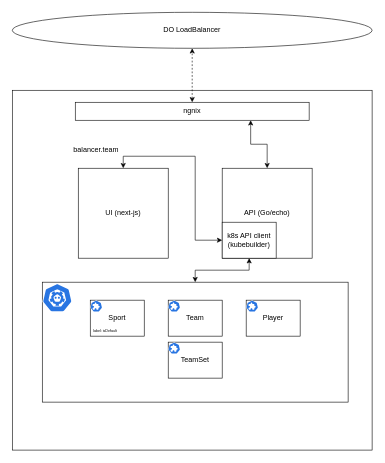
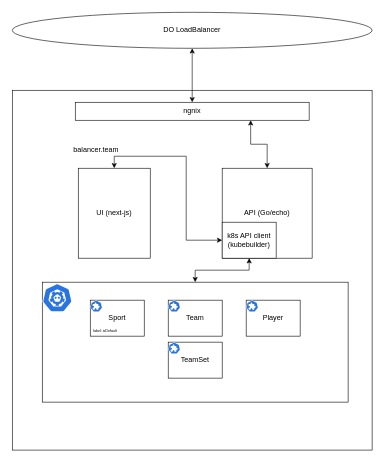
  <mxCell id="0" />
  <mxCell id="1" value="main boxes" parent="0" />
  <mxCell id="2" value="&lt;div style=&quot;text-align: right&quot;&gt;&lt;br&gt;&lt;/div&gt;&lt;div style=&quot;text-align: justify&quot;&gt;&lt;/div&gt;" style="rounded=0;whiteSpace=wrap;html=1;align=left;" parent="1" vertex="1"><mxGeometry x="20" y="150" width="600" height="600" as="geometry" /></mxCell>
  <mxCell id="3" value="DO LoadBalancer" style="ellipse;whiteSpace=wrap;html=1;" parent="1" vertex="1"><mxGeometry x="20" y="20" width="600" height="60" as="geometry" /></mxCell>
  <mxCell id="4" parent="0" />
  <mxCell id="5" style="edgeStyle=orthogonalEdgeStyle;rounded=0;orthogonalLoop=1;jettySize=auto;html=1;exitX=0.75;exitY=1;exitDx=0;exitDy=0;entryX=0.5;entryY=0;entryDx=0;entryDy=0;startArrow=classic;startFill=1;" parent="4" source="6" target="9" edge="1"><mxGeometry relative="1" as="geometry" /></mxCell>
  <mxCell id="6" value="ngnix" style="rounded=0;whiteSpace=wrap;html=1;" parent="4" vertex="1"><mxGeometry x="125" y="170" width="390" height="30" as="geometry" /></mxCell>
  <mxCell id="7" style="edgeStyle=orthogonalEdgeStyle;rounded=0;orthogonalLoop=1;jettySize=auto;html=1;exitX=0.5;exitY=0;exitDx=0;exitDy=0;startArrow=classic;startFill=1;" parent="4" source="8" target="12" edge="1"><mxGeometry relative="1" as="geometry" /></mxCell>
- <mxCell id="8" value="UI (next-js)" style="rounded=0;whiteSpace=wrap;html=1;" parent="4" vertex="1"><mxGeometry x="130" y="280" width="150" height="150" as="geometry" /></mxCell>
+ <mxCell id="8" value="UI (next-js)" style="rounded=0;whiteSpace=wrap;html=1;" parent="4" vertex="1"><mxGeometry x="130" y="280" width="120" height="150" as="geometry" /></mxCell>
  <mxCell id="9" value="API (Go/echo)" style="rounded=0;whiteSpace=wrap;html=1;" parent="4" vertex="1"><mxGeometry x="370" y="280" width="150" height="150" as="geometry" /></mxCell>
  <mxCell id="10" value="balancer.team" style="text;html=1;strokeColor=none;fillColor=none;align=center;verticalAlign=middle;whiteSpace=wrap;rounded=0;" parent="4" vertex="1"><mxGeometry x="140" y="240" width="40" height="20" as="geometry" /></mxCell>
- <mxCell id="11" value="" style="endArrow=classic;startArrow=classic;html=1;entryX=0.5;entryY=1;entryDx=0;entryDy=0;exitX=0.5;exitY=0;exitDx=0;exitDy=0;dashed=1;" parent="4" source="6" target="3" edge="1"><mxGeometry width="50" height="50" relative="1" as="geometry"><mxPoint x="290" y="140" as="sourcePoint" /><mxPoint x="340" y="90" as="targetPoint" /></mxGeometry></mxCell>
+ <mxCell id="11" value="" style="endArrow=classic;startArrow=classic;html=1;entryX=0.5;entryY=1;entryDx=0;entryDy=0;exitX=0.5;exitY=0;exitDx=0;exitDy=0;" parent="4" source="6" target="3" edge="1"><mxGeometry width="50" height="50" relative="1" as="geometry"><mxPoint x="290" y="140" as="sourcePoint" /><mxPoint x="340" y="90" as="targetPoint" /></mxGeometry></mxCell>
  <mxCell id="12" value="k8s API client (kubebuilder)" style="rounded=0;whiteSpace=wrap;html=1;" parent="4" vertex="1"><mxGeometry x="370" y="370" width="90" height="60" as="geometry" /></mxCell>
  <mxCell id="13" value="services" parent="0" />
  <mxCell id="14" value="etcd" parent="0" />
  <mxCell id="15" value="" style="group;fontSize=8;" parent="14" vertex="1" connectable="0"><mxGeometry x="70" y="470" width="510" height="200" as="geometry" /></mxCell>
  <mxCell id="16" value="" style="rounded=0;whiteSpace=wrap;html=1;" parent="15" vertex="1"><mxGeometry width="510" height="200" as="geometry" /></mxCell>
  <mxCell id="17" value="" style="html=1;dashed=0;whitespace=wrap;fillColor=#2875E2;strokeColor=#ffffff;points=[[0.005,0.63,0],[0.1,0.2,0],[0.9,0.2,0],[0.5,0,0],[0.995,0.63,0],[0.72,0.99,0],[0.5,1,0],[0.28,0.99,0]];shape=mxgraph.kubernetes.icon;prIcon=etcd" parent="15" vertex="1"><mxGeometry y="2" width="50" height="48" as="geometry" /></mxCell>
  <mxCell id="18" value="" style="group" parent="15" vertex="1" connectable="0"><mxGeometry x="80" y="30" width="90" height="60" as="geometry" /></mxCell>
  <mxCell id="19" value="Sport" style="rounded=0;whiteSpace=wrap;html=1;container=1;" parent="18" vertex="1"><mxGeometry width="90" height="60" as="geometry" /></mxCell>
  <mxCell id="20" value="&lt;font style=&quot;font-size: 6px&quot;&gt;label: isDefault&lt;/font&gt;" style="text;html=1;strokeColor=none;fillColor=none;align=center;verticalAlign=middle;whiteSpace=wrap;rounded=0;" vertex="1" parent="19"><mxGeometry y="40" width="50" height="20" as="geometry" /></mxCell>
  <mxCell id="21" value="" style="html=1;dashed=0;whitespace=wrap;fillColor=#2875E2;strokeColor=#ffffff;points=[[0.005,0.63,0],[0.1,0.2,0],[0.9,0.2,0],[0.5,0,0],[0.995,0.63,0],[0.72,0.99,0],[0.5,1,0],[0.28,0.99,0]];shape=mxgraph.kubernetes.icon;prIcon=crd" parent="18" vertex="1"><mxGeometry width="20" height="20" as="geometry" /></mxCell>
  <mxCell id="22" value="" style="group" parent="15" vertex="1" connectable="0"><mxGeometry x="210" y="30" width="90" height="60" as="geometry" /></mxCell>
  <mxCell id="23" value="Team" style="rounded=0;whiteSpace=wrap;html=1;container=1;" parent="22" vertex="1"><mxGeometry width="90" height="60" as="geometry" /></mxCell>
  <mxCell id="24" value="" style="html=1;dashed=0;whitespace=wrap;fillColor=#2875E2;strokeColor=#ffffff;points=[[0.005,0.63,0],[0.1,0.2,0],[0.9,0.2,0],[0.5,0,0],[0.995,0.63,0],[0.72,0.99,0],[0.5,1,0],[0.28,0.99,0]];shape=mxgraph.kubernetes.icon;prIcon=crd" parent="23" vertex="1"><mxGeometry width="20" height="20" as="geometry" /></mxCell>
  <mxCell id="25" value="" style="group" parent="15" vertex="1" connectable="0"><mxGeometry x="340" y="30" width="90" height="60" as="geometry" /></mxCell>
  <mxCell id="26" value="Player" style="rounded=0;whiteSpace=wrap;html=1;container=1;" parent="25" vertex="1"><mxGeometry width="90" height="60" as="geometry" /></mxCell>
  <mxCell id="27" value="" style="html=1;dashed=0;whitespace=wrap;fillColor=#2875E2;strokeColor=#ffffff;points=[[0.005,0.63,0],[0.1,0.2,0],[0.9,0.2,0],[0.5,0,0],[0.995,0.63,0],[0.72,0.99,0],[0.5,1,0],[0.28,0.99,0]];shape=mxgraph.kubernetes.icon;prIcon=crd" parent="25" vertex="1"><mxGeometry width="20" height="20" as="geometry" /></mxCell>
  <mxCell id="28" value="" style="group" parent="15" vertex="1" connectable="0"><mxGeometry x="210" y="100" width="90" height="60" as="geometry" /></mxCell>
  <mxCell id="29" value="TeamSet" style="rounded=0;whiteSpace=wrap;html=1;container=1;" parent="28" vertex="1"><mxGeometry width="90" height="60" as="geometry" /></mxCell>
  <mxCell id="30" value="" style="html=1;dashed=0;whitespace=wrap;fillColor=#2875E2;strokeColor=#ffffff;points=[[0.005,0.63,0],[0.1,0.2,0],[0.9,0.2,0],[0.5,0,0],[0.995,0.63,0],[0.72,0.99,0],[0.5,1,0],[0.28,0.99,0]];shape=mxgraph.kubernetes.icon;prIcon=crd" parent="28" vertex="1"><mxGeometry width="20" height="20" as="geometry" /></mxCell>
  <mxCell id="31" style="edgeStyle=orthogonalEdgeStyle;rounded=0;orthogonalLoop=1;jettySize=auto;html=1;exitX=0.5;exitY=0;exitDx=0;exitDy=0;entryX=0.5;entryY=1;entryDx=0;entryDy=0;startArrow=classic;startFill=1;" parent="14" source="16" target="12" edge="1"><mxGeometry relative="1" as="geometry" /></mxCell>
  <mxCell id="32" value="crds" parent="0" />
